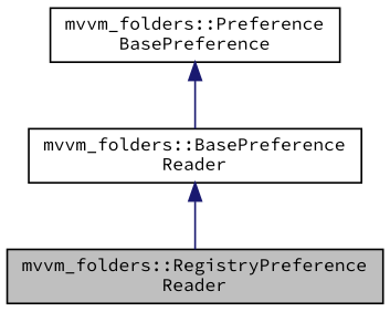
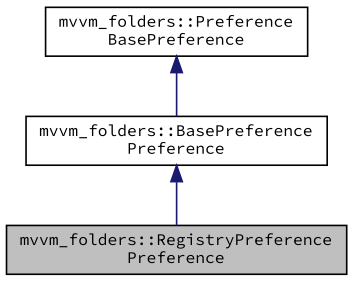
  digraph {
    fontname="Source Code Pro"
    node [color=black fillcolor=white fontname="Source Code Pro" fontsize=10 shape=record style=filled]
    edge [color=midnightblue dir=back fontname="Source Code Pro" fontsize=10 labelfontname=Helvetica labelfontsize=10 style=solid]
-   n1 [fillcolor=grey75 fontcolor=black height=0.2 label="mvvm_folders::RegistryPreference\lReader" width=0.4]
-   n2 [height=0.2 label="mvvm_folders::BasePreference\lReader" width=0.4]
+   n1 [fillcolor=grey75 fontcolor=black height=0.2 label="mvvm_folders::RegistryPreference\lPreference" width=0.4]
+   n2 [height=0.2 label="mvvm_folders::BasePreference\lPreference" width=0.4]
    n3 [height=0.2 label="mvvm_folders::Preference\lBasePreference" width=0.4]
    n2 -> n1
    n3 -> n2
  }
